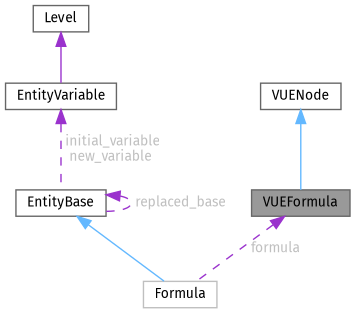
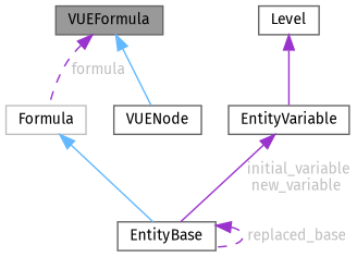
  digraph {
    fontname="Fira Sans"
    node [color=gray40 fillcolor=white fontname="Fira Sans" fontsize=10 shape=box style=filled]
    edge [color=darkorchid3 dir=back fontname="Fira Sans" fontsize=10 labelfontname=Helvetica labelfontsize=10 style=dashed]
    n1 [fillcolor=grey60 fontcolor=black height=0.2 label=VUEFormula width=0.4]
    n2 [color=grey75 height=0.2 label=Formula width=0.4]
    n3 [height=0.2 label=VUENode width=0.4]
    n4 [height=0.2 label=EntityBase width=0.4]
    n5 [height=0.2 label=EntityVariable width=0.4]
    n6 [height=0.2 label=Level width=0.4]
    n1 -> n2 [fontcolor=grey label=" formula"]
-   n3 -> n1 [color=steelblue1 style=solid]
-   n4 -> n2 [color=steelblue1 style=solid]
+   n1 -> n3 [color=steelblue1 style=solid]
+   n2 -> n4 [color=steelblue1 style=solid]
    n4 -> n4 [fontcolor=grey label=" replaced_base"]
-   n5 -> n4 [fontcolor=grey label=" initial_variable\nnew_variable"]
+   n5 -> n4 [fontcolor=grey label=" initial_variable\nnew_variable" style=solid]
    n6 -> n5 [style=solid]
  }
